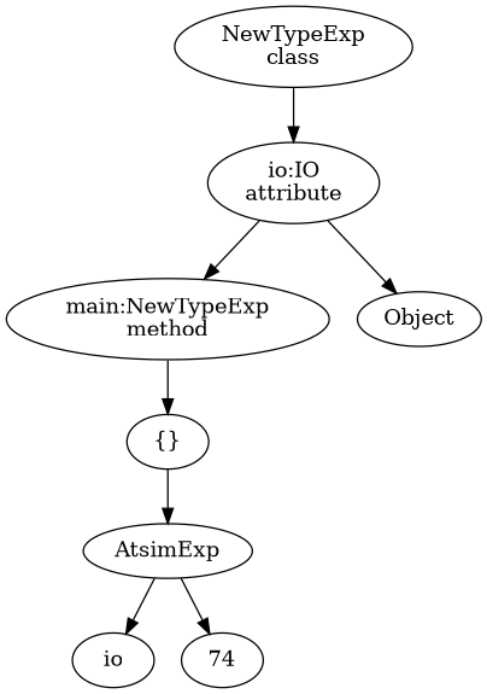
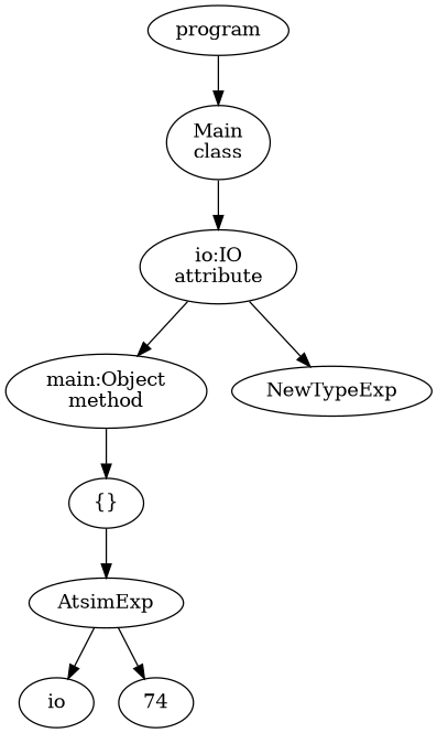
  digraph {
-   n1 [label="NewTypeExp\nclass"]
+   n1 [label="Main\nclass"]
    n2 [label="io:IO\nattribute"]
-   n4 [label="main:NewTypeExp\nmethod"]
-   NewTypeExp [label=Object]
+   program
+   n4 [label="main:Object\nmethod"]
+   NewTypeExp
    n6 [label="{}"]
    AtsimExp
    n8 [label=io]
    n9 [label=74]
    n1 -> n2
    n2 -> n4
    n2 -> NewTypeExp
+   program -> n1
    n4 -> n6
    n6 -> AtsimExp
    AtsimExp -> n8
    AtsimExp -> n9
  }
